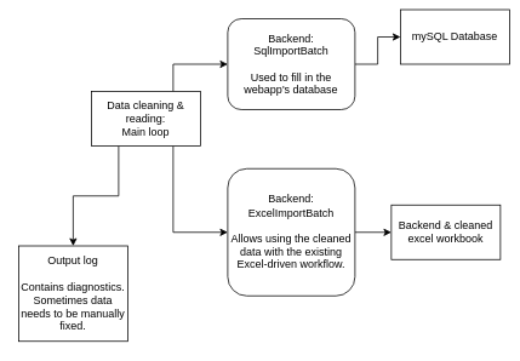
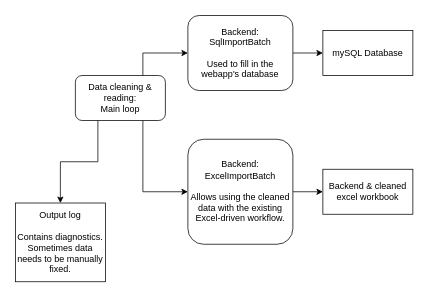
  <mxCell id="0" />
  <mxCell id="1" parent="0" />
  <mxCell id="2" style="edgeStyle=orthogonalEdgeStyle;rounded=0;orthogonalLoop=1;jettySize=auto;html=1;entryX=0;entryY=0.5;entryDx=0;entryDy=0;exitX=0.75;exitY=1;exitDx=0;exitDy=0;" edge="1" parent="1" source="5" target="9"><mxGeometry relative="1" as="geometry"><Array as="points"><mxPoint x="190" y="255" /></Array></mxGeometry></mxCell>
  <mxCell id="3" style="edgeStyle=orthogonalEdgeStyle;rounded=0;orthogonalLoop=1;jettySize=auto;html=1;exitX=0.75;exitY=0;exitDx=0;exitDy=0;" edge="1" parent="1" source="5" target="7"><mxGeometry relative="1" as="geometry"><Array as="points"><mxPoint x="190" y="70" /></Array></mxGeometry></mxCell>
  <mxCell id="4" style="edgeStyle=orthogonalEdgeStyle;rounded=0;orthogonalLoop=1;jettySize=auto;html=1;exitX=0.25;exitY=1;exitDx=0;exitDy=0;" edge="1" parent="1" source="5" target="12"><mxGeometry relative="1" as="geometry" /></mxCell>
- <mxCell id="5" value="Data cleaning &amp;amp; reading:&lt;br&gt;Main loop" style="whiteSpace=wrap;html=1;rounded=0;" vertex="1" parent="1"><mxGeometry x="100" y="100" width="120" height="60" as="geometry" /></mxCell>
+ <mxCell id="5" value="Data cleaning &amp;amp; reading:&lt;br&gt;Main loop" style="rounded=1;whiteSpace=wrap;html=1;" vertex="1" parent="1"><mxGeometry x="100" y="100" width="120" height="60" as="geometry" /></mxCell>
  <mxCell id="6" style="edgeStyle=orthogonalEdgeStyle;rounded=0;orthogonalLoop=1;jettySize=auto;html=1;" edge="1" parent="1" source="7" target="11"><mxGeometry relative="1" as="geometry" /></mxCell>
  <mxCell id="7" value="Backend:&lt;br&gt;SqlImportBatch&lt;br&gt;&lt;br&gt;Used to fill in the webapp's database" style="rounded=1;whiteSpace=wrap;html=1;" vertex="1" parent="1"><mxGeometry x="250" y="20" width="140" height="100" as="geometry" /></mxCell>
  <mxCell id="8" style="edgeStyle=orthogonalEdgeStyle;rounded=0;orthogonalLoop=1;jettySize=auto;html=1;" edge="1" parent="1" source="9" target="10"><mxGeometry relative="1" as="geometry" /></mxCell>
  <mxCell id="9" value="Backend:&lt;br&gt;ExcelImportBatch&lt;br&gt;&lt;br&gt;Allows using the cleaned data with the existing Excel-driven workflow." style="rounded=1;whiteSpace=wrap;html=1;" vertex="1" parent="1"><mxGeometry x="250" y="185" width="140" height="140" as="geometry" /></mxCell>
  <mxCell id="10" value="Backend &amp;amp; cleaned excel workbook" style="rounded=0;whiteSpace=wrap;html=1;shadow=0;" vertex="1" parent="1"><mxGeometry x="430" y="225" width="120" height="60" as="geometry" /></mxCell>
- <mxCell id="11" value="mySQL Database" style="rounded=0;whiteSpace=wrap;html=1;" vertex="1" parent="1"><mxGeometry x="440" y="10" width="120" height="60" as="geometry" /></mxCell>
+ <mxCell id="11" value="mySQL Database" style="rounded=0;whiteSpace=wrap;html=1;" vertex="1" parent="1"><mxGeometry x="430" y="40" width="120" height="60" as="geometry" /></mxCell>
  <mxCell id="12" value="Output log&lt;br&gt;&lt;br&gt;Contains diagnostics. Sometimes data needs to be manually fixed." style="rounded=0;whiteSpace=wrap;html=1;" vertex="1" parent="1"><mxGeometry x="20" y="270" width="120" height="105" as="geometry" /></mxCell>
